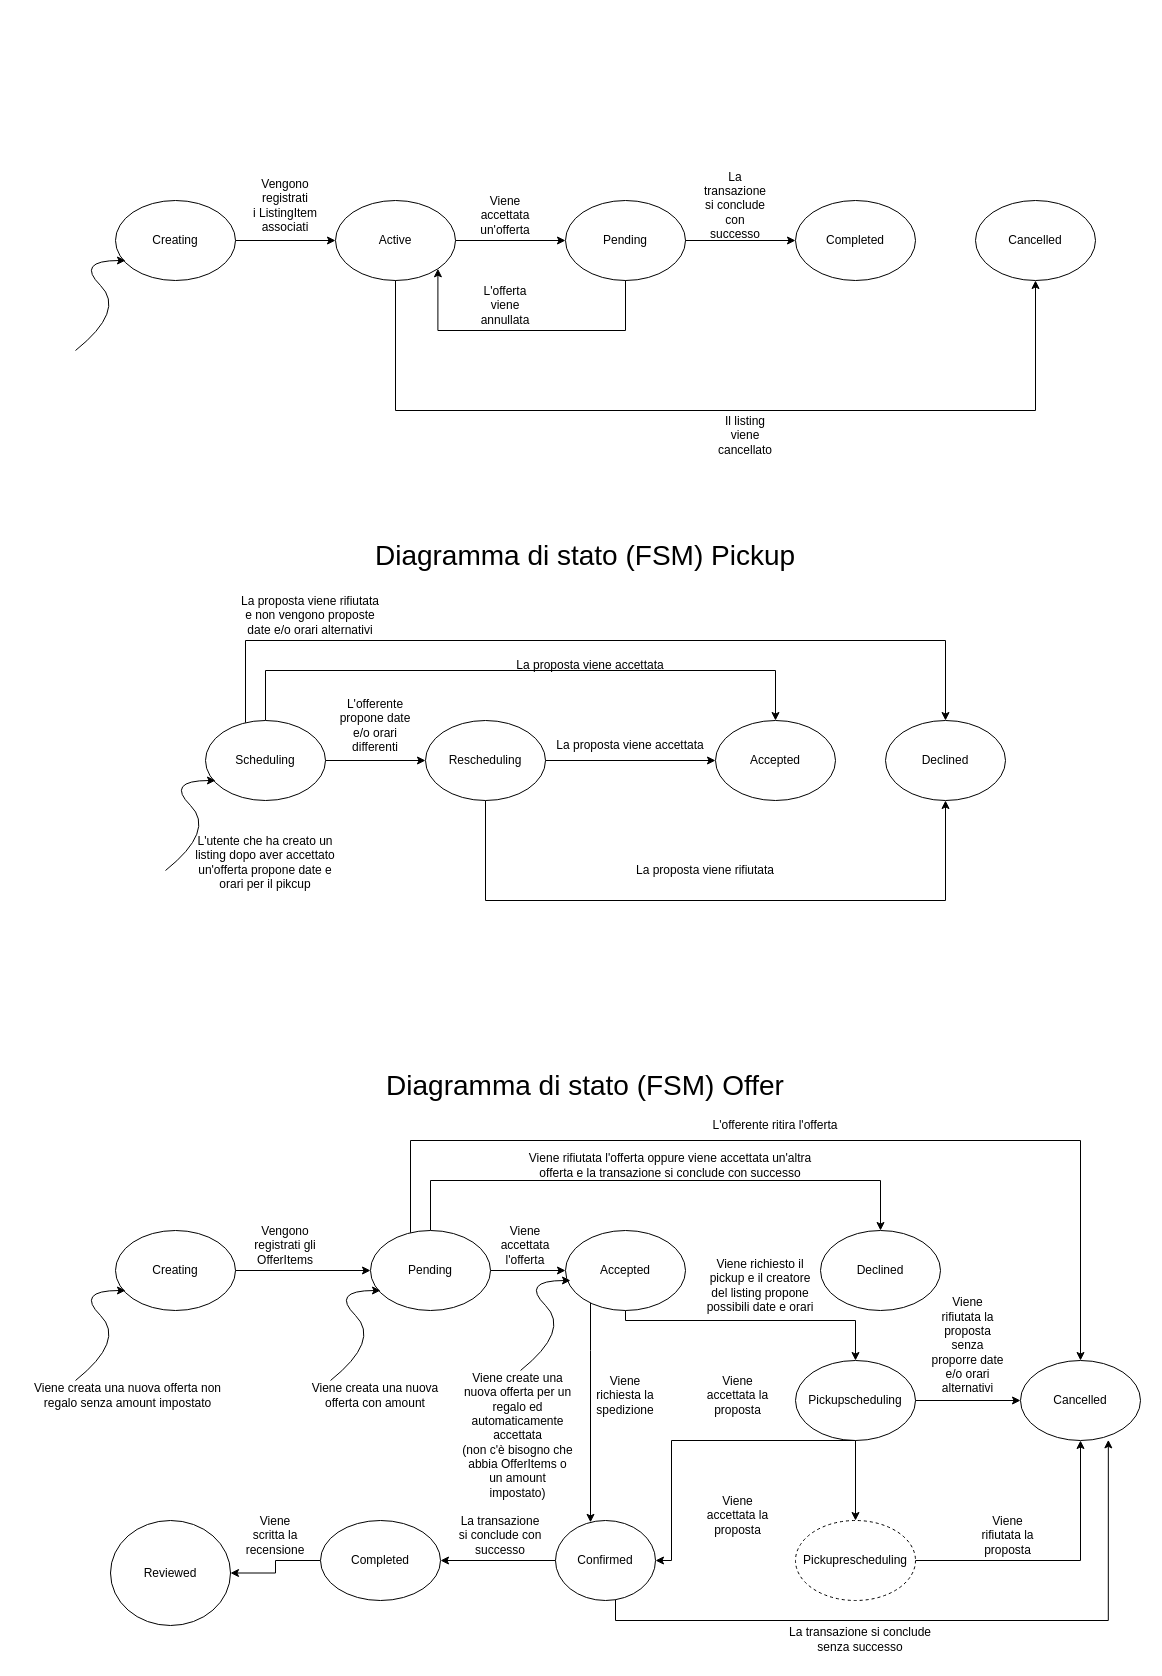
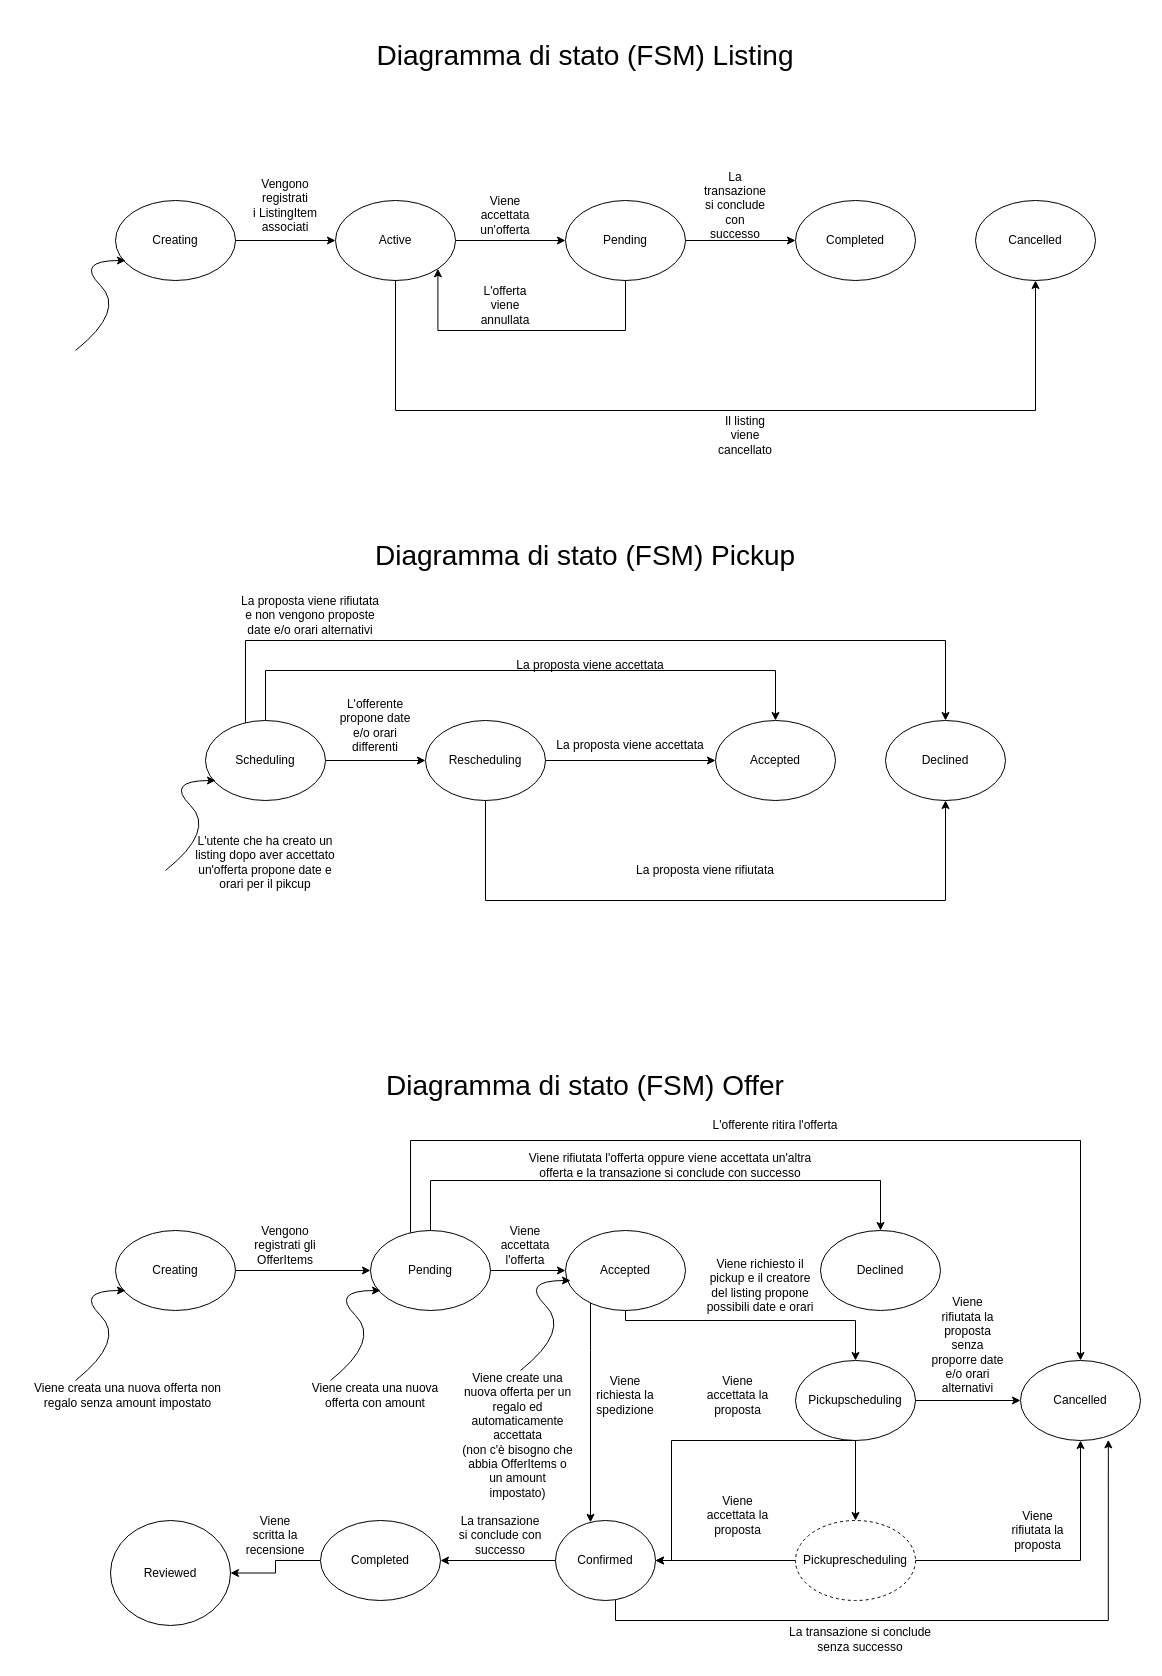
  <mxCell id="0" />
  <mxCell id="1" parent="0" />
+ <mxCell id="2" value="&lt;font style=&quot;font-size: 28px;&quot;&gt;Diagramma di stato (FSM) Listing&lt;/font&gt;" style="text;html=1;align=center;verticalAlign=middle;whiteSpace=wrap;rounded=0;" vertex="1" parent="1"><mxGeometry x="340" y="20" width="490" height="70" as="geometry" /></mxCell>
  <mxCell id="3" style="edgeStyle=orthogonalEdgeStyle;rounded=0;orthogonalLoop=1;jettySize=auto;html=1;entryX=0;entryY=0.5;entryDx=0;entryDy=0;" edge="1" parent="1" source="4" target="6"><mxGeometry relative="1" as="geometry" /></mxCell>
  <mxCell id="4" value="Creating" style="ellipse;whiteSpace=wrap;html=1;" vertex="1" parent="1"><mxGeometry x="115" y="200" width="120" height="80" as="geometry" /></mxCell>
  <mxCell id="5" style="edgeStyle=orthogonalEdgeStyle;rounded=0;orthogonalLoop=1;jettySize=auto;html=1;entryX=0;entryY=0.5;entryDx=0;entryDy=0;" edge="1" parent="1" source="6" target="7"><mxGeometry relative="1" as="geometry" /></mxCell>
  <mxCell id="6" value="Active" style="ellipse;whiteSpace=wrap;html=1;" vertex="1" parent="1"><mxGeometry x="335" y="200" width="120" height="80" as="geometry" /></mxCell>
  <mxCell id="7" value="Pending" style="ellipse;whiteSpace=wrap;html=1;" vertex="1" parent="1"><mxGeometry x="565" y="200" width="120" height="80" as="geometry" /></mxCell>
  <mxCell id="8" value="Completed" style="ellipse;whiteSpace=wrap;html=1;" vertex="1" parent="1"><mxGeometry x="795" y="200" width="120" height="80" as="geometry" /></mxCell>
  <mxCell id="9" value="Cancelled" style="ellipse;whiteSpace=wrap;html=1;" vertex="1" parent="1"><mxGeometry x="975" y="200" width="120" height="80" as="geometry" /></mxCell>
  <mxCell id="10" value="" style="curved=1;endArrow=classic;html=1;rounded=0;" edge="1" parent="1"><mxGeometry width="50" height="50" relative="1" as="geometry"><mxPoint x="75" y="350" as="sourcePoint" /><mxPoint x="125" y="260" as="targetPoint" /><Array as="points"><mxPoint x="125" y="310" /><mxPoint x="75" y="260" /></Array></mxGeometry></mxCell>
  <mxCell id="11" value="Vengono&lt;div&gt;registrati&lt;/div&gt;&lt;div&gt;i ListingItem associati&lt;/div&gt;" style="text;html=1;align=center;verticalAlign=middle;whiteSpace=wrap;rounded=0;" vertex="1" parent="1"><mxGeometry x="245" y="190" width="80" height="30" as="geometry" /></mxCell>
  <mxCell id="12" value="Viene accettata un'offerta" style="text;html=1;align=center;verticalAlign=middle;whiteSpace=wrap;rounded=0;" vertex="1" parent="1"><mxGeometry x="475" y="200" width="60" height="30" as="geometry" /></mxCell>
  <mxCell id="13" style="edgeStyle=orthogonalEdgeStyle;rounded=0;orthogonalLoop=1;jettySize=auto;html=1;entryX=0;entryY=0.5;entryDx=0;entryDy=0;" edge="1" parent="1" source="7" target="8"><mxGeometry relative="1" as="geometry"><Array as="points"><mxPoint x="795" y="240" /></Array></mxGeometry></mxCell>
  <mxCell id="14" value="La transazione si conclude con successo" style="text;html=1;align=center;verticalAlign=middle;whiteSpace=wrap;rounded=0;" vertex="1" parent="1"><mxGeometry x="705" y="190" width="60" height="30" as="geometry" /></mxCell>
  <mxCell id="15" style="edgeStyle=orthogonalEdgeStyle;rounded=0;orthogonalLoop=1;jettySize=auto;html=1;entryX=1;entryY=1;entryDx=0;entryDy=0;" edge="1" parent="1" source="7" target="6"><mxGeometry relative="1" as="geometry"><Array as="points"><mxPoint x="625" y="330" /><mxPoint x="437" y="330" /></Array></mxGeometry></mxCell>
  <mxCell id="16" value="L'offerta viene annullata" style="text;html=1;align=center;verticalAlign=middle;whiteSpace=wrap;rounded=0;" vertex="1" parent="1"><mxGeometry x="475" y="290" width="60" height="30" as="geometry" /></mxCell>
  <mxCell id="17" style="edgeStyle=orthogonalEdgeStyle;rounded=0;orthogonalLoop=1;jettySize=auto;html=1;entryX=0.5;entryY=1;entryDx=0;entryDy=0;" edge="1" parent="1" source="6" target="9"><mxGeometry relative="1" as="geometry"><Array as="points"><mxPoint x="395" y="410" /><mxPoint x="1035" y="410" /></Array></mxGeometry></mxCell>
  <mxCell id="18" value="Il listing viene cancellato" style="text;html=1;align=center;verticalAlign=middle;whiteSpace=wrap;rounded=0;" vertex="1" parent="1"><mxGeometry x="715" y="420" width="60" height="30" as="geometry" /></mxCell>
  <mxCell id="19" value="&lt;font style=&quot;font-size: 28px;&quot;&gt;Diagramma di stato (FSM) Pickup&lt;/font&gt;" style="text;html=1;align=center;verticalAlign=middle;whiteSpace=wrap;rounded=0;" vertex="1" parent="1"><mxGeometry x="340" y="520" width="490" height="70" as="geometry" /></mxCell>
  <mxCell id="20" style="edgeStyle=orthogonalEdgeStyle;rounded=0;orthogonalLoop=1;jettySize=auto;html=1;entryX=0;entryY=0.5;entryDx=0;entryDy=0;" edge="1" parent="1" source="23" target="26"><mxGeometry relative="1" as="geometry" /></mxCell>
  <mxCell id="21" style="edgeStyle=orthogonalEdgeStyle;rounded=0;orthogonalLoop=1;jettySize=auto;html=1;entryX=0.5;entryY=0;entryDx=0;entryDy=0;" edge="1" parent="1" source="23" target="27"><mxGeometry relative="1" as="geometry"><Array as="points"><mxPoint x="265" y="670" /><mxPoint x="775" y="670" /></Array></mxGeometry></mxCell>
  <mxCell id="22" style="edgeStyle=orthogonalEdgeStyle;rounded=0;orthogonalLoop=1;jettySize=auto;html=1;entryX=0.5;entryY=0;entryDx=0;entryDy=0;" edge="1" parent="1" source="23" target="28"><mxGeometry relative="1" as="geometry"><Array as="points"><mxPoint x="245" y="640" /><mxPoint x="945" y="640" /></Array></mxGeometry></mxCell>
  <mxCell id="23" value="Scheduling" style="ellipse;whiteSpace=wrap;html=1;" vertex="1" parent="1"><mxGeometry x="205" y="720" width="120" height="80" as="geometry" /></mxCell>
  <mxCell id="24" style="edgeStyle=orthogonalEdgeStyle;rounded=0;orthogonalLoop=1;jettySize=auto;html=1;entryX=0;entryY=0.5;entryDx=0;entryDy=0;" edge="1" parent="1" source="26" target="27"><mxGeometry relative="1" as="geometry" /></mxCell>
  <mxCell id="25" style="edgeStyle=orthogonalEdgeStyle;rounded=0;orthogonalLoop=1;jettySize=auto;html=1;entryX=0.5;entryY=1;entryDx=0;entryDy=0;" edge="1" parent="1" source="26" target="28"><mxGeometry relative="1" as="geometry"><Array as="points"><mxPoint x="485" y="900" /><mxPoint x="945" y="900" /></Array></mxGeometry></mxCell>
  <mxCell id="26" value="Rescheduling" style="ellipse;whiteSpace=wrap;html=1;" vertex="1" parent="1"><mxGeometry x="425" y="720" width="120" height="80" as="geometry" /></mxCell>
  <mxCell id="27" value="Accepted" style="ellipse;whiteSpace=wrap;html=1;" vertex="1" parent="1"><mxGeometry x="715" y="720" width="120" height="80" as="geometry" /></mxCell>
  <mxCell id="28" value="Declined" style="ellipse;whiteSpace=wrap;html=1;" vertex="1" parent="1"><mxGeometry x="885" y="720" width="120" height="80" as="geometry" /></mxCell>
  <mxCell id="29" value="" style="curved=1;endArrow=classic;html=1;rounded=0;" edge="1" parent="1"><mxGeometry width="50" height="50" relative="1" as="geometry"><mxPoint x="165" y="870" as="sourcePoint" /><mxPoint x="215" y="780" as="targetPoint" /><Array as="points"><mxPoint x="215" y="830" /><mxPoint x="165" y="780" /></Array></mxGeometry></mxCell>
  <mxCell id="30" value="L'utente che ha creato un listing dopo aver accettato un'offerta propone date e orari per il pikcup" style="text;html=1;align=center;verticalAlign=middle;whiteSpace=wrap;rounded=0;" vertex="1" parent="1"><mxGeometry x="190" y="847" width="150" height="30" as="geometry" /></mxCell>
  <mxCell id="31" value="L'offerente propone date e/o orari differenti" style="text;html=1;align=center;verticalAlign=middle;whiteSpace=wrap;rounded=0;" vertex="1" parent="1"><mxGeometry x="335" y="710" width="80" height="30" as="geometry" /></mxCell>
  <mxCell id="32" value="La proposta viene rifiutata e non vengono proposte date e/o orari alternativi" style="text;html=1;align=center;verticalAlign=middle;whiteSpace=wrap;rounded=0;" vertex="1" parent="1"><mxGeometry x="235" y="600" width="150" height="30" as="geometry" /></mxCell>
  <mxCell id="33" value="La proposta viene accettata" style="text;html=1;align=center;verticalAlign=middle;whiteSpace=wrap;rounded=0;" vertex="1" parent="1"><mxGeometry x="515" y="650" width="150" height="30" as="geometry" /></mxCell>
  <mxCell id="34" value="La proposta viene accettata" style="text;html=1;align=center;verticalAlign=middle;whiteSpace=wrap;rounded=0;" vertex="1" parent="1"><mxGeometry x="555" y="730" width="150" height="30" as="geometry" /></mxCell>
  <mxCell id="35" value="La proposta viene rifiutata" style="text;html=1;align=center;verticalAlign=middle;whiteSpace=wrap;rounded=0;" vertex="1" parent="1"><mxGeometry x="630" y="855" width="150" height="30" as="geometry" /></mxCell>
  <mxCell id="36" value="&lt;font style=&quot;font-size: 28px;&quot;&gt;Diagramma di stato (FSM) Offer&lt;/font&gt;" style="text;html=1;align=center;verticalAlign=middle;whiteSpace=wrap;rounded=0;" vertex="1" parent="1"><mxGeometry x="340" y="1050" width="490" height="70" as="geometry" /></mxCell>
  <mxCell id="37" style="edgeStyle=orthogonalEdgeStyle;rounded=0;orthogonalLoop=1;jettySize=auto;html=1;" edge="1" parent="1" source="38" target="42"><mxGeometry relative="1" as="geometry" /></mxCell>
  <mxCell id="38" value="Creating" style="ellipse;whiteSpace=wrap;html=1;" vertex="1" parent="1"><mxGeometry x="115" y="1230" width="120" height="80" as="geometry" /></mxCell>
  <mxCell id="39" style="edgeStyle=orthogonalEdgeStyle;rounded=0;orthogonalLoop=1;jettySize=auto;html=1;entryX=0;entryY=0.5;entryDx=0;entryDy=0;" edge="1" parent="1" source="42" target="44"><mxGeometry relative="1" as="geometry" /></mxCell>
  <mxCell id="40" style="edgeStyle=orthogonalEdgeStyle;rounded=0;orthogonalLoop=1;jettySize=auto;html=1;entryX=0.5;entryY=0;entryDx=0;entryDy=0;" edge="1" parent="1" source="42" target="45"><mxGeometry relative="1" as="geometry"><Array as="points"><mxPoint x="430" y="1180" /><mxPoint x="880" y="1180" /></Array></mxGeometry></mxCell>
  <mxCell id="41" style="edgeStyle=orthogonalEdgeStyle;rounded=0;orthogonalLoop=1;jettySize=auto;html=1;" edge="1" parent="1" source="42" target="46"><mxGeometry relative="1" as="geometry"><Array as="points"><mxPoint x="410" y="1140" /><mxPoint x="1080" y="1140" /></Array></mxGeometry></mxCell>
  <mxCell id="42" value="Pending" style="ellipse;whiteSpace=wrap;html=1;" vertex="1" parent="1"><mxGeometry x="370" y="1230" width="120" height="80" as="geometry" /></mxCell>
  <mxCell id="43" style="edgeStyle=orthogonalEdgeStyle;rounded=0;orthogonalLoop=1;jettySize=auto;html=1;" edge="1" parent="1" source="44" target="50"><mxGeometry relative="1" as="geometry"><Array as="points"><mxPoint x="625" y="1320" /><mxPoint x="855" y="1320" /></Array></mxGeometry></mxCell>
  <mxCell id="44" value="Accepted" style="ellipse;whiteSpace=wrap;html=1;" vertex="1" parent="1"><mxGeometry x="565" y="1230" width="120" height="80" as="geometry" /></mxCell>
  <mxCell id="45" value="Declined" style="ellipse;whiteSpace=wrap;html=1;" vertex="1" parent="1"><mxGeometry x="820" y="1230" width="120" height="80" as="geometry" /></mxCell>
  <mxCell id="46" value="Cancelled" style="ellipse;whiteSpace=wrap;html=1;" vertex="1" parent="1"><mxGeometry x="1020" y="1360" width="120" height="80" as="geometry" /></mxCell>
  <mxCell id="47" value="" style="curved=1;endArrow=classic;html=1;rounded=0;" edge="1" parent="1"><mxGeometry width="50" height="50" relative="1" as="geometry"><mxPoint x="75" y="1380" as="sourcePoint" /><mxPoint x="125" y="1290" as="targetPoint" /><Array as="points"><mxPoint x="125" y="1340" /><mxPoint x="75" y="1290" /></Array></mxGeometry></mxCell>
  <mxCell id="48" style="edgeStyle=orthogonalEdgeStyle;rounded=0;orthogonalLoop=1;jettySize=auto;html=1;" edge="1" parent="1" source="50" target="53"><mxGeometry relative="1" as="geometry" /></mxCell>
  <mxCell id="49" style="edgeStyle=orthogonalEdgeStyle;rounded=0;orthogonalLoop=1;jettySize=auto;html=1;entryX=0;entryY=0.5;entryDx=0;entryDy=0;" edge="1" parent="1" source="50" target="46"><mxGeometry relative="1" as="geometry" /></mxCell>
  <mxCell id="50" value="Pickupscheduling" style="ellipse;whiteSpace=wrap;html=1;" vertex="1" parent="1"><mxGeometry x="795" y="1360" width="120" height="80" as="geometry" /></mxCell>
+ <mxCell id="51" style="edgeStyle=orthogonalEdgeStyle;rounded=0;orthogonalLoop=1;jettySize=auto;html=1;entryX=1;entryY=0.5;entryDx=0;entryDy=0;" edge="1" parent="1" source="53" target="55"><mxGeometry relative="1" as="geometry" /></mxCell>
  <mxCell id="52" style="edgeStyle=orthogonalEdgeStyle;rounded=0;orthogonalLoop=1;jettySize=auto;html=1;entryX=0.5;entryY=1;entryDx=0;entryDy=0;" edge="1" parent="1" source="53" target="46"><mxGeometry relative="1" as="geometry" /></mxCell>
  <mxCell id="53" value="Pickuprescheduling" style="ellipse;whiteSpace=wrap;html=1;dashed=1;" vertex="1" parent="1"><mxGeometry x="795" y="1520" width="120" height="80" as="geometry" /></mxCell>
  <mxCell id="54" style="edgeStyle=orthogonalEdgeStyle;rounded=0;orthogonalLoop=1;jettySize=auto;html=1;" edge="1" parent="1" source="55" target="57"><mxGeometry relative="1" as="geometry" /></mxCell>
  <mxCell id="55" value="Confirmed" style="ellipse;whiteSpace=wrap;html=1;" vertex="1" parent="1"><mxGeometry x="555" y="1520" width="100" height="80" as="geometry" /></mxCell>
  <mxCell id="56" style="edgeStyle=orthogonalEdgeStyle;rounded=0;orthogonalLoop=1;jettySize=auto;html=1;" edge="1" parent="1" source="57" target="58"><mxGeometry relative="1" as="geometry" /></mxCell>
  <mxCell id="57" value="Completed" style="ellipse;whiteSpace=wrap;html=1;" vertex="1" parent="1"><mxGeometry x="320" y="1520" width="120" height="80" as="geometry" /></mxCell>
  <mxCell id="58" value="Reviewed" style="ellipse;whiteSpace=wrap;html=1;" vertex="1" parent="1"><mxGeometry x="110" y="1520" width="120" height="105" as="geometry" /></mxCell>
  <mxCell id="59" value="Viene creata una nuova offerta non regalo senza amount impostato" style="text;html=1;align=center;verticalAlign=middle;whiteSpace=wrap;rounded=0;" vertex="1" parent="1"><mxGeometry x="20" y="1380" width="215" height="30" as="geometry" /></mxCell>
  <mxCell id="60" value="" style="curved=1;endArrow=classic;html=1;rounded=0;" edge="1" parent="1"><mxGeometry width="50" height="50" relative="1" as="geometry"><mxPoint x="520" y="1370" as="sourcePoint" /><mxPoint x="570" y="1280" as="targetPoint" /><Array as="points"><mxPoint x="570" y="1330" /><mxPoint x="520" y="1280" /></Array></mxGeometry></mxCell>
  <mxCell id="61" value="Viene create una nuova offerta per un regalo ed automaticamente accettata&lt;div&gt;(non c'è bisogno che abbia OfferItems o un amount impostato)&lt;/div&gt;" style="text;html=1;align=center;verticalAlign=middle;whiteSpace=wrap;rounded=0;" vertex="1" parent="1"><mxGeometry x="460" y="1420" width="115" height="30" as="geometry" /></mxCell>
  <mxCell id="62" value="Vengono registrati gli OfferItems" style="text;html=1;align=center;verticalAlign=middle;whiteSpace=wrap;rounded=0;" vertex="1" parent="1"><mxGeometry x="250" y="1230" width="70" height="30" as="geometry" /></mxCell>
  <mxCell id="63" value="" style="curved=1;endArrow=classic;html=1;rounded=0;" edge="1" parent="1"><mxGeometry width="50" height="50" relative="1" as="geometry"><mxPoint x="330" y="1380" as="sourcePoint" /><mxPoint x="380" y="1290" as="targetPoint" /><Array as="points"><mxPoint x="380" y="1340" /><mxPoint x="330" y="1290" /></Array></mxGeometry></mxCell>
  <mxCell id="64" value="Viene creata una nuova offerta con amount" style="text;html=1;align=center;verticalAlign=middle;whiteSpace=wrap;rounded=0;" vertex="1" parent="1"><mxGeometry x="310" y="1380" width="130" height="30" as="geometry" /></mxCell>
  <mxCell id="65" value="Viene accettata l'offerta" style="text;html=1;align=center;verticalAlign=middle;whiteSpace=wrap;rounded=0;" vertex="1" parent="1"><mxGeometry x="495" y="1230" width="60" height="30" as="geometry" /></mxCell>
  <mxCell id="66" value="Viene rifiutata l'offerta oppure viene accettata un'altra offerta e la transazione si conclude con successo" style="text;html=1;align=center;verticalAlign=middle;whiteSpace=wrap;rounded=0;" vertex="1" parent="1"><mxGeometry x="515" y="1150" width="310" height="30" as="geometry" /></mxCell>
  <mxCell id="67" value="Viene richiesto il pickup e il creatore del listing propone possibili date e orari" style="text;html=1;align=center;verticalAlign=middle;whiteSpace=wrap;rounded=0;" vertex="1" parent="1"><mxGeometry x="700" y="1270" width="120" height="30" as="geometry" /></mxCell>
  <mxCell id="68" style="edgeStyle=orthogonalEdgeStyle;rounded=0;orthogonalLoop=1;jettySize=auto;html=1;" edge="1" parent="1" source="50" target="55"><mxGeometry relative="1" as="geometry"><Array as="points"><mxPoint x="671" y="1440" /></Array></mxGeometry></mxCell>
  <mxCell id="69" style="edgeStyle=orthogonalEdgeStyle;rounded=0;orthogonalLoop=1;jettySize=auto;html=1;" edge="1" parent="1" source="44" target="55"><mxGeometry relative="1" as="geometry"><mxPoint x="600" y="1500" as="targetPoint" /><Array as="points"><mxPoint x="590" y="1350" /><mxPoint x="590" y="1350" /></Array></mxGeometry></mxCell>
  <mxCell id="70" value="Viene richiesta la spedizione" style="text;html=1;align=center;verticalAlign=middle;whiteSpace=wrap;rounded=0;" vertex="1" parent="1"><mxGeometry x="595" y="1380" width="60" height="30" as="geometry" /></mxCell>
  <mxCell id="71" value="Viene accettata la proposta" style="text;html=1;align=center;verticalAlign=middle;whiteSpace=wrap;rounded=0;" vertex="1" parent="1"><mxGeometry x="700" y="1380" width="75" height="30" as="geometry" /></mxCell>
  <mxCell id="72" value="Viene accettata la proposta" style="text;html=1;align=center;verticalAlign=middle;whiteSpace=wrap;rounded=0;" vertex="1" parent="1"><mxGeometry x="700" y="1500" width="75" height="30" as="geometry" /></mxCell>
  <mxCell id="73" value="Viene scritta la recensione" style="text;html=1;align=center;verticalAlign=middle;whiteSpace=wrap;rounded=0;" vertex="1" parent="1"><mxGeometry x="245" y="1520" width="60" height="30" as="geometry" /></mxCell>
  <mxCell id="74" value="La transazione si conclude con successo" style="text;html=1;align=center;verticalAlign=middle;whiteSpace=wrap;rounded=0;" vertex="1" parent="1"><mxGeometry x="455" y="1520" width="90" height="30" as="geometry" /></mxCell>
  <mxCell id="75" value="Viene rifiutata la proposta senza proporre date e/o orari alternativi" style="text;html=1;align=center;verticalAlign=middle;whiteSpace=wrap;rounded=0;" vertex="1" parent="1"><mxGeometry x="930" y="1330" width="75" height="30" as="geometry" /></mxCell>
- <mxCell id="76" value="Viene rifiutata la proposta" style="text;html=1;align=center;verticalAlign=middle;whiteSpace=wrap;rounded=0;" vertex="1" parent="1"><mxGeometry x="970" y="1520" width="75" height="30" as="geometry" /></mxCell>
+ <mxCell id="76" value="Viene rifiutata la proposta" style="text;html=1;align=center;verticalAlign=middle;whiteSpace=wrap;rounded=0;" vertex="1" parent="1"><mxGeometry x="1000" y="1515" width="75" height="30" as="geometry" /></mxCell>
  <mxCell id="77" style="edgeStyle=orthogonalEdgeStyle;rounded=0;orthogonalLoop=1;jettySize=auto;html=1;entryX=0.732;entryY=0.992;entryDx=0;entryDy=0;entryPerimeter=0;" edge="1" parent="1" source="55" target="46"><mxGeometry relative="1" as="geometry"><Array as="points"><mxPoint x="615" y="1620" /><mxPoint x="1108" y="1620" /></Array></mxGeometry></mxCell>
  <mxCell id="78" value="La transazione si conclude senza successo" style="text;html=1;align=center;verticalAlign=middle;whiteSpace=wrap;rounded=0;" vertex="1" parent="1"><mxGeometry x="775" y="1624" width="170" height="30" as="geometry" /></mxCell>
  <mxCell id="79" value="L'offerente ritira l'offerta" style="text;html=1;align=center;verticalAlign=middle;whiteSpace=wrap;rounded=0;" vertex="1" parent="1"><mxGeometry x="710" y="1110" width="130" height="30" as="geometry" /></mxCell>
